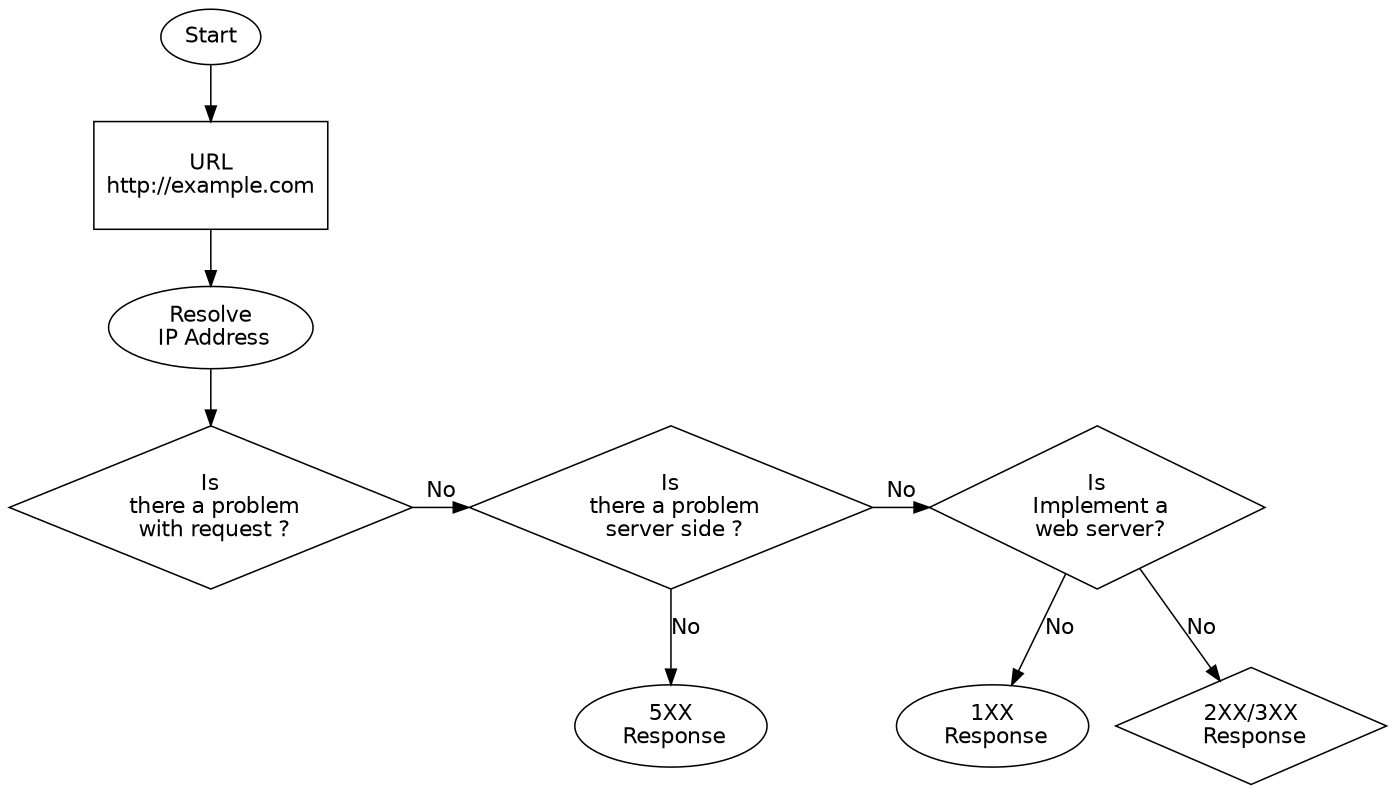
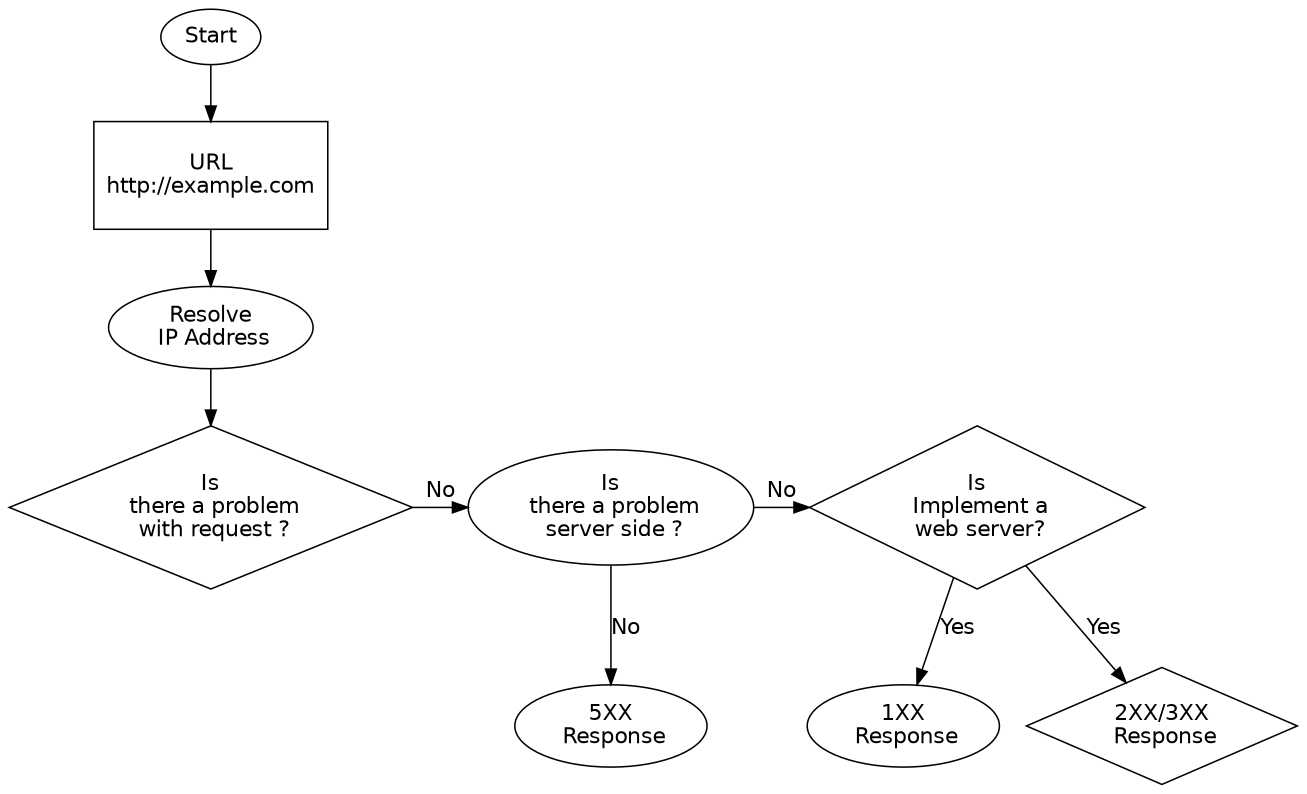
  digraph {
    fontsize=40
    node [fontname=helvetica shape=diamond]
    edge [fontname=helvetica]
    n1 [label="Is\n there a problem\n with request ?"]
-   n2 [label="Is\n there a problem\n server side ?"]
+   n2 [label="Is\n there a problem\n server side ?" shape=ellipse]
    n3 [label="Is\n Implement a\n web server?"]
    n4 [label="5XX\n Response" shape=oval]
    n5 [label="1XX\n Response" shape=oval]
    n6 [label="2XX/3XX\n Response"]
    n7 [label="Start\n" shape=oval]
    n8 [label="\nURL\nhttp://example.com\n\n" shape=rect]
    n9 [label="Resolve\n IP Address" shape=ellipse]
    subgraph sub_1 {
      rank=same
      n1
      n2
      n3
    }
    subgraph sub_2 {
      rank=same
      n4
      n5
      n6
    }
    n1 -> n2 [label=No]
    n2 -> n3 [label=No]
    n2 -> n4 [label=No]
-   n3 -> n5 [label=No]
-   n3 -> n6 [label=No]
+   n3 -> n5 [label=Yes]
+   n3 -> n6 [label=Yes]
    n7 -> n8
    n8 -> n9
    n9 -> n1
  }
